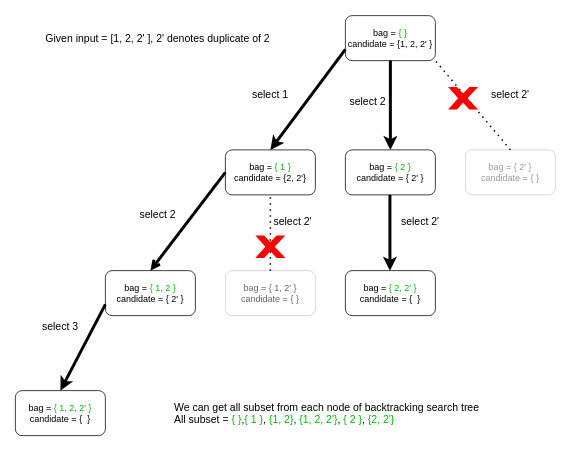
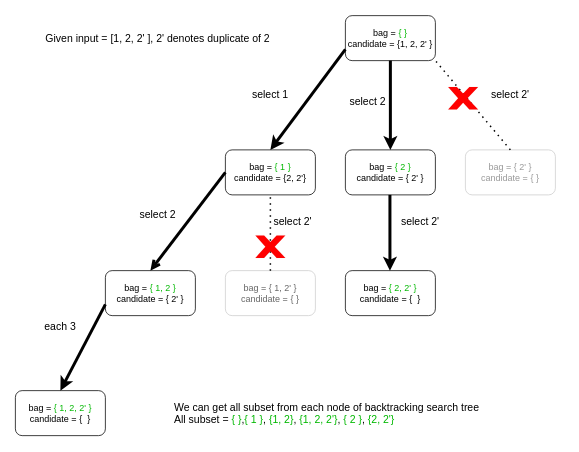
  <mxCell id="0" />
  <mxCell id="1" parent="0" />
  <mxCell id="2" value="bag =&lt;font color=&quot;#00b800&quot;&gt; { }&lt;/font&gt;&lt;br&gt;candidate = {1, 2, 2' }" style="rounded=1;whiteSpace=wrap;html=1;" parent="1" vertex="1"><mxGeometry x="460" y="20" width="120" height="60" as="geometry" /></mxCell>
  <mxCell id="3" value="bag = &lt;font color=&quot;#00b800&quot;&gt;{ 1 }&lt;/font&gt;&lt;br&gt;candidate = {2, 2'}" style="rounded=1;whiteSpace=wrap;html=1;" parent="1" vertex="1"><mxGeometry x="300" y="199" width="120" height="60" as="geometry" /></mxCell>
  <mxCell id="4" value="bag = &lt;font color=&quot;#00b800&quot;&gt;{ 2 }&lt;/font&gt;&lt;br&gt;candidate = { 2' }" style="rounded=1;whiteSpace=wrap;html=1;" parent="1" vertex="1"><mxGeometry x="460" y="199" width="120" height="60" as="geometry" /></mxCell>
  <mxCell id="5" value="&lt;font color=&quot;#999999&quot;&gt;bag = { 2' }&lt;br&gt;candidate = { }&lt;/font&gt;" style="rounded=1;whiteSpace=wrap;html=1;strokeColor=#CCCCCC;" parent="1" vertex="1"><mxGeometry x="620" y="199" width="120" height="60" as="geometry" /></mxCell>
  <mxCell id="6" value="bag = &lt;font color=&quot;#00b800&quot;&gt;{ 1, 2 }&lt;/font&gt;&lt;br&gt;candidate = { 2' }" style="rounded=1;whiteSpace=wrap;html=1;" parent="1" vertex="1"><mxGeometry y="360" width="120" height="60" as="geometry" x="140" /></mxCell>
  <mxCell id="7" value="&lt;font color=&quot;#666666&quot;&gt;bag = { 1, 2' }&lt;br&gt;candidate = { }&lt;/font&gt;" style="rounded=1;whiteSpace=wrap;html=1;strokeColor=#CCCCCC;" parent="1" vertex="1"><mxGeometry x="300" y="360" width="120" height="60" as="geometry" /></mxCell>
  <mxCell id="8" value="" style="endArrow=classic;html=1;rounded=0;strokeWidth=4;entryX=0.5;entryY=0;entryDx=0;entryDy=0;exitX=0;exitY=0.75;exitDx=0;exitDy=0;" parent="1" source="2" target="3" edge="1"><mxGeometry width="50" height="50" relative="1" as="geometry"><mxPoint x="460" y="80" as="sourcePoint" /><mxPoint x="430" y="210" as="targetPoint" /></mxGeometry></mxCell>
  <mxCell id="9" value="bag = &lt;font color=&quot;#00b800&quot;&gt;{ 1, 2, 2' }&lt;/font&gt;&lt;br&gt;candidate = {&amp;nbsp; }" style="rounded=1;whiteSpace=wrap;html=1;" parent="1" vertex="1"><mxGeometry x="20" y="520" width="120" height="60" as="geometry" /></mxCell>
  <mxCell id="10" value="" style="endArrow=open;html=1;rounded=0;strokeWidth=4;entryX=0.5;entryY=0;entryDx=0;entryDy=0;exitX=0;exitY=0.5;exitDx=0;exitDy=0;" parent="1" source="3" target="6" edge="1"><mxGeometry width="50" height="50" relative="1" as="geometry"><mxPoint x="260" y="260" as="sourcePoint" /><mxPoint x="130" y="370" as="targetPoint" /></mxGeometry></mxCell>
  <mxCell id="11" value="" style="endArrow=classic;html=1;rounded=0;strokeWidth=4;entryX=0.5;entryY=0;entryDx=0;entryDy=0;exitX=0;exitY=0.75;exitDx=0;exitDy=0;" parent="1" source="6" target="9" edge="1"><mxGeometry width="50" height="50" relative="1" as="geometry"><mxPoint x="100" y="390" as="sourcePoint" /><mxPoint x="0" y="520" as="targetPoint" /></mxGeometry></mxCell>
  <mxCell id="12" value="" style="endArrow=classic;html=1;rounded=0;strokeWidth=4;entryX=0.5;entryY=0;entryDx=0;entryDy=0;exitX=0.5;exitY=1;exitDx=0;exitDy=0;" parent="1" source="2" target="4" edge="1"><mxGeometry width="50" height="50" relative="1" as="geometry"><mxPoint x="560" y="100" as="sourcePoint" /><mxPoint x="509.41" y="170" as="targetPoint" /></mxGeometry></mxCell>
  <mxCell id="13" value="&lt;font color=&quot;#000000&quot; style=&quot;font-size: 14px;&quot;&gt;Given input = [1, 2, 2' ], 2' denotes duplicate of 2&lt;/font&gt;" style="text;html=1;strokeColor=none;fillColor=none;align=center;verticalAlign=middle;whiteSpace=wrap;rounded=0;fontColor=#00B800;" parent="1" vertex="1"><mxGeometry x="50" y="35" width="320" height="30" as="geometry" /></mxCell>
  <mxCell id="14" value="&lt;font color=&quot;#000000&quot; style=&quot;font-size: 14px;&quot;&gt;We can get all subset from each node of backtracking search tree&lt;br&gt;All subset = &lt;/font&gt;&lt;font style=&quot;font-size: 14px;&quot;&gt;{ }&lt;/font&gt;&lt;font color=&quot;#000000&quot; style=&quot;font-size: 14px;&quot;&gt;,&lt;/font&gt;&lt;font style=&quot;font-size: 14px;&quot;&gt;{ 1 }&lt;/font&gt;&lt;font color=&quot;#000000&quot; style=&quot;font-size: 14px;&quot;&gt;, &lt;/font&gt;&lt;font style=&quot;font-size: 14px;&quot;&gt;{1, 2}&lt;/font&gt;&lt;font color=&quot;#000000&quot; style=&quot;font-size: 14px;&quot;&gt;, &lt;/font&gt;&lt;font style=&quot;font-size: 14px;&quot;&gt;{1, 2, 2'}&lt;/font&gt;&lt;font color=&quot;#000000&quot; style=&quot;font-size: 14px;&quot;&gt;, &lt;/font&gt;&lt;font style=&quot;font-size: 14px;&quot;&gt;{ 2 }&lt;/font&gt;&lt;font color=&quot;#000000&quot; style=&quot;font-size: 14px;&quot;&gt;, &lt;/font&gt;&lt;font style=&quot;font-size: 14px;&quot;&gt;{2, 2'}&lt;/font&gt;&lt;font style=&quot;font-size: 14px;&quot;&gt;&lt;br&gt;&lt;/font&gt;" style="text;html=1;strokeColor=none;fillColor=none;align=left;verticalAlign=middle;whiteSpace=wrap;rounded=0;fontColor=#00B800;" parent="1" vertex="1"><mxGeometry x="230" y="535" width="520" height="30" as="geometry" /></mxCell>
  <mxCell id="15" value="bag = &lt;font color=&quot;#00b800&quot;&gt;{ 2, 2' }&lt;/font&gt;&lt;br&gt;candidate = {&amp;nbsp; }" style="rounded=1;whiteSpace=wrap;html=1;" parent="1" vertex="1"><mxGeometry x="460" y="360" width="120" height="60" as="geometry" /></mxCell>
  <mxCell id="16" value="" style="endArrow=classic;html=1;rounded=0;strokeWidth=4;entryX=0.5;entryY=0;entryDx=0;entryDy=0;exitX=0.5;exitY=1;exitDx=0;exitDy=0;" parent="1" edge="1"><mxGeometry width="50" height="50" relative="1" as="geometry"><mxPoint x="519.41" y="259" as="sourcePoint" /><mxPoint x="519.41" y="360" as="targetPoint" /></mxGeometry></mxCell>
  <mxCell id="17" value="select 1" style="text;html=1;strokeColor=none;fillColor=none;align=center;verticalAlign=middle;whiteSpace=wrap;rounded=0;fontSize=14;fontColor=#000000;" parent="1" vertex="1"><mxGeometry x="330" y="110" width="60" height="30" as="geometry" /></mxCell>
  <mxCell id="18" value="select 2" style="text;html=1;strokeColor=none;fillColor=none;align=center;verticalAlign=middle;whiteSpace=wrap;rounded=0;fontSize=14;fontColor=#000000;" parent="1" vertex="1"><mxGeometry x="460" y="120" width="60" height="30" as="geometry" /></mxCell>
  <mxCell id="19" value="select 2'" style="text;html=1;strokeColor=none;fillColor=none;align=center;verticalAlign=middle;whiteSpace=wrap;rounded=0;fontSize=14;fontColor=#000000;" parent="1" vertex="1"><mxGeometry x="650" y="110" width="60" height="30" as="geometry" /></mxCell>
  <mxCell id="20" value="select 2" style="text;html=1;strokeColor=none;fillColor=none;align=center;verticalAlign=middle;whiteSpace=wrap;rounded=0;fontSize=14;fontColor=#000000;" parent="1" vertex="1"><mxGeometry x="180" y="270" width="60" height="30" as="geometry" /></mxCell>
  <mxCell id="21" value="select 2'" style="text;html=1;strokeColor=none;fillColor=none;align=center;verticalAlign=middle;whiteSpace=wrap;rounded=0;fontSize=14;fontColor=#000000;" parent="1" vertex="1"><mxGeometry x="360" y="280" width="60" height="30" as="geometry" /></mxCell>
  <mxCell id="22" value="select 2'" style="text;html=1;strokeColor=none;fillColor=none;align=center;verticalAlign=middle;whiteSpace=wrap;rounded=0;fontSize=14;fontColor=#000000;" parent="1" vertex="1"><mxGeometry x="530" y="280" width="60" height="30" as="geometry" /></mxCell>
- <mxCell id="23" value="select 3" style="text;html=1;strokeColor=none;fillColor=none;align=center;verticalAlign=middle;whiteSpace=wrap;rounded=0;fontSize=14;fontColor=#000000;" parent="1" vertex="1"><mxGeometry x="50" y="420" width="60" height="30" as="geometry" /></mxCell>
+ <mxCell id="23" value="each 3" style="text;html=1;strokeColor=none;fillColor=none;align=center;verticalAlign=middle;whiteSpace=wrap;rounded=0;fontSize=14;fontColor=#000000;" parent="1" vertex="1"><mxGeometry x="50" y="420" width="60" height="30" as="geometry" /></mxCell>
  <mxCell id="24" value="" style="endArrow=none;dashed=1;html=1;dashPattern=1 3;strokeWidth=2;rounded=0;fontSize=14;fontColor=#00B800;entryX=1;entryY=1;entryDx=0;entryDy=0;exitX=0.5;exitY=0;exitDx=0;exitDy=0;" edge="1" parent="1" source="5" target="2"><mxGeometry width="50" height="50" relative="1" as="geometry"><mxPoint x="580" y="130" as="sourcePoint" /><mxPoint x="630" y="80" as="targetPoint" /></mxGeometry></mxCell>
  <mxCell id="25" value="" style="endArrow=none;dashed=1;html=1;dashPattern=1 3;strokeWidth=2;rounded=0;fontSize=14;fontColor=#00B800;entryX=1;entryY=1;entryDx=0;entryDy=0;exitX=0.5;exitY=0;exitDx=0;exitDy=0;" edge="1" parent="1" source="7"><mxGeometry width="50" height="50" relative="1" as="geometry"><mxPoint x="460" y="378" as="sourcePoint" /><mxPoint x="360" y="259" as="targetPoint" /></mxGeometry></mxCell>
  <mxCell id="26" value="" style="verticalLabelPosition=bottom;verticalAlign=top;html=1;shape=mxgraph.basic.x;fontSize=14;fillColor=#FF0000;strokeColor=#b85450;strokeWidth=0;" vertex="1" parent="1"><mxGeometry x="340" y="313" width="40" height="30" as="geometry" /></mxCell>
  <mxCell id="27" value="" style="verticalLabelPosition=bottom;verticalAlign=top;html=1;shape=mxgraph.basic.x;fontSize=14;fillColor=#FF0000;strokeColor=#b85450;strokeWidth=0;" vertex="1" parent="1"><mxGeometry x="597" y="115" width="40" height="30" as="geometry" /></mxCell>
